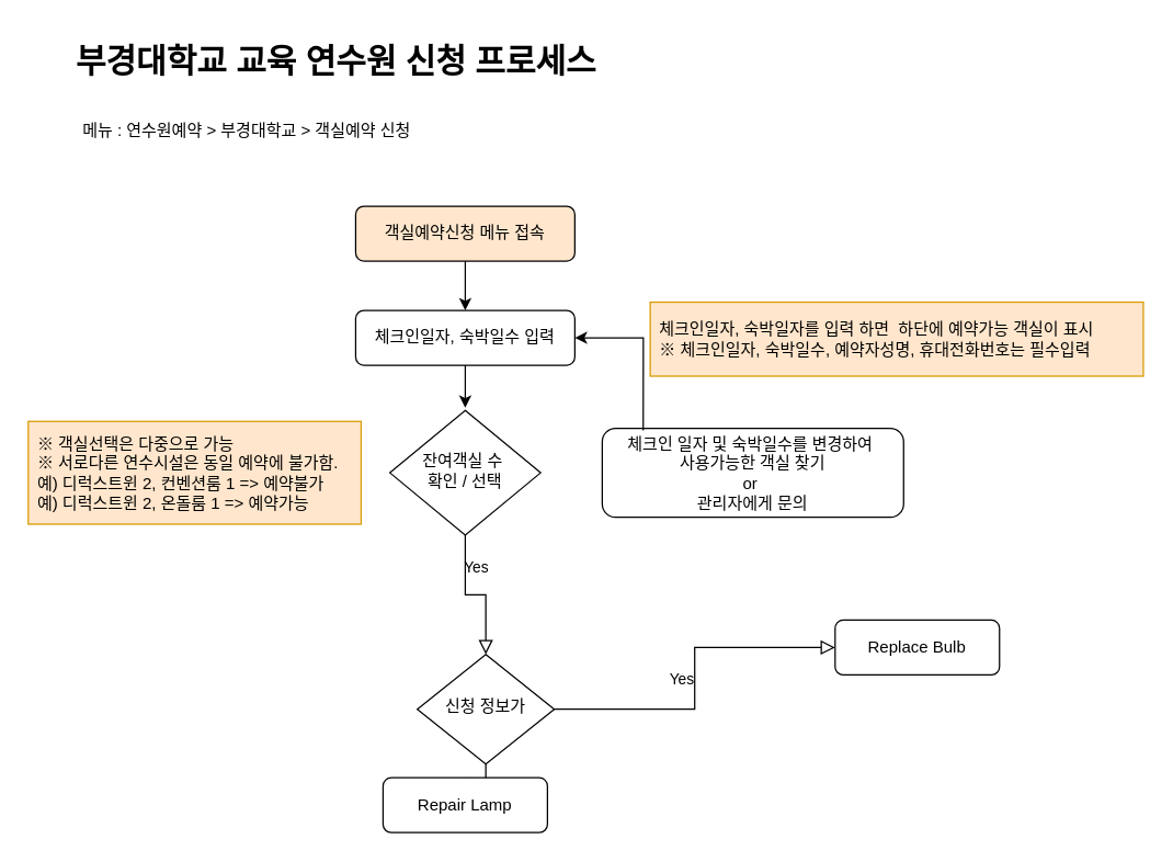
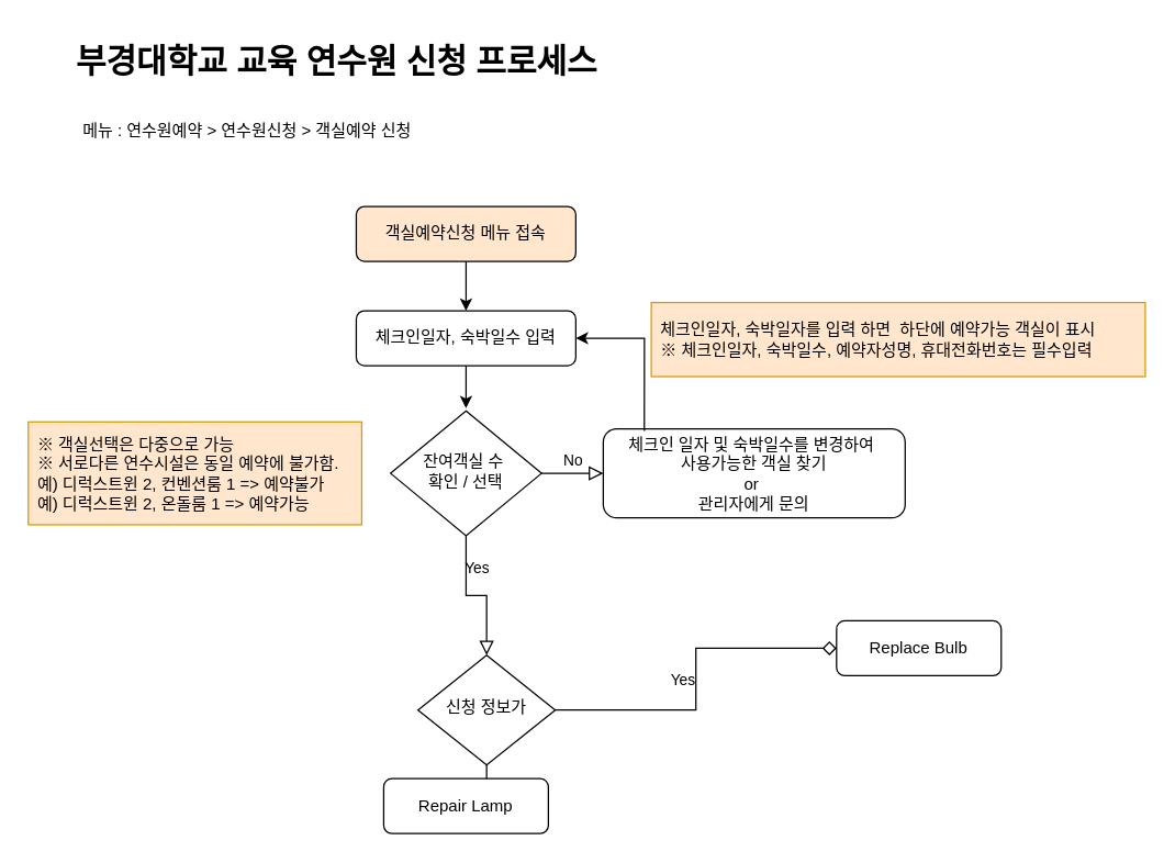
  <mxCell id="0" />
  <mxCell id="1" parent="0" />
  <mxCell id="2" value="객실예약신청 메뉴 접속" style="rounded=1;whiteSpace=wrap;html=1;fontSize=12;glass=0;strokeWidth=1;shadow=0;fillColor=#ffe6cc;" parent="1" vertex="1"><mxGeometry x="259" y="150" width="160" height="40" as="geometry" /></mxCell>
  <mxCell id="3" value="Yes" style="rounded=0;html=1;jettySize=auto;orthogonalLoop=1;fontSize=11;endArrow=block;endFill=0;endSize=8;strokeWidth=1;shadow=0;labelBackgroundColor=none;edgeStyle=orthogonalEdgeStyle;" parent="1" source="5" target="9" edge="1"><mxGeometry y="20" relative="1" as="geometry"><mxPoint as="offset" /></mxGeometry></mxCell>
+ <mxCell id="4" value="No" style="edgeStyle=orthogonalEdgeStyle;rounded=0;html=1;jettySize=auto;orthogonalLoop=1;fontSize=11;endArrow=block;endFill=0;endSize=8;strokeWidth=1;shadow=0;labelBackgroundColor=none;entryX=0;entryY=0.5;entryDx=0;entryDy=0;" parent="1" source="5" target="6" edge="1"><mxGeometry y="10" relative="1" as="geometry"><mxPoint as="offset" /></mxGeometry></mxCell>
  <mxCell id="5" value="잔여객실 수&amp;nbsp;&lt;br&gt;확인 / 선택" style="rhombus;whiteSpace=wrap;html=1;shadow=0;fontFamily=Helvetica;fontSize=12;align=center;strokeWidth=1;spacing=6;spacingTop=-4;" parent="1" vertex="1"><mxGeometry x="284" y="299" width="110" height="91" as="geometry" /></mxCell>
  <mxCell id="6" value="체크인 일자 및 숙박일수를 변경하여&amp;nbsp;&lt;br&gt;사용가능한 객실 찾기&lt;br&gt;or&amp;nbsp;&lt;br&gt;관리자에게 문의" style="rounded=1;whiteSpace=wrap;html=1;fontSize=12;glass=0;strokeWidth=1;shadow=0;" parent="1" vertex="1"><mxGeometry x="439" y="312" width="220" height="65" as="geometry" /></mxCell>
  <mxCell id="7" value="No" style="rounded=0;html=1;jettySize=auto;orthogonalLoop=1;fontSize=11;endArrow=block;endFill=0;endSize=8;strokeWidth=1;shadow=0;labelBackgroundColor=none;edgeStyle=orthogonalEdgeStyle;" parent="1" source="9" target="10" edge="1"><mxGeometry x="0.333" y="20" relative="1" as="geometry"><mxPoint as="offset" /></mxGeometry></mxCell>
- <mxCell id="8" value="Yes" style="edgeStyle=orthogonalEdgeStyle;rounded=0;html=1;jettySize=auto;orthogonalLoop=1;fontSize=11;endArrow=block;endFill=0;endSize=8;strokeWidth=1;shadow=0;labelBackgroundColor=none;" parent="1" source="9" target="11" edge="1"><mxGeometry y="10" relative="1" as="geometry"><mxPoint as="offset" /></mxGeometry></mxCell>
+ <mxCell id="8" value="Yes" style="edgeStyle=orthogonalEdgeStyle;rounded=0;html=1;jettySize=auto;orthogonalLoop=1;fontSize=11;endArrow=diamond;endFill=0;endSize=8;strokeWidth=1;shadow=0;labelBackgroundColor=none;" parent="1" source="9" target="11" edge="1"><mxGeometry y="10" relative="1" as="geometry"><mxPoint as="offset" /></mxGeometry></mxCell>
  <mxCell id="9" value="신청 정보가" style="rhombus;whiteSpace=wrap;html=1;shadow=0;fontFamily=Helvetica;fontSize=12;align=center;strokeWidth=1;spacing=6;spacingTop=-4;" parent="1" vertex="1"><mxGeometry x="304" y="477" width="100" height="80" as="geometry" /></mxCell>
  <mxCell id="10" value="Repair Lamp" style="rounded=1;whiteSpace=wrap;html=1;fontSize=12;glass=0;strokeWidth=1;shadow=0;" parent="1" vertex="1"><mxGeometry x="279" y="567" width="120" height="40" as="geometry" /></mxCell>
  <mxCell id="11" value="Replace Bulb" style="rounded=1;whiteSpace=wrap;html=1;fontSize=12;glass=0;strokeWidth=1;shadow=0;" parent="1" vertex="1"><mxGeometry x="609" y="452" width="120" height="40" as="geometry" /></mxCell>
  <mxCell id="12" value="&lt;h1&gt;&lt;span&gt;부경대학교 교육 연수원 신청 프로세스&lt;/span&gt;&lt;/h1&gt;" style="text;html=1;strokeColor=none;fillColor=none;align=left;verticalAlign=middle;whiteSpace=wrap;rounded=0;fontStyle=1" vertex="1" parent="1"><mxGeometry x="53" y="20" width="770" height="50" as="geometry" /></mxCell>
- <mxCell id="13" value="메뉴 : 연수원예약 &amp;gt; 부경대학교 &amp;gt; 객실예약 신청" style="text;html=1;strokeColor=none;fillColor=none;align=left;verticalAlign=middle;whiteSpace=wrap;rounded=0;spacingLeft=5;" vertex="1" parent="1"><mxGeometry x="53" y="80" width="310" height="30" as="geometry" /></mxCell>
+ <mxCell id="13" value="메뉴 : 연수원예약 &amp;gt; 연수원신청 &amp;gt; 객실예약 신청" style="text;html=1;strokeColor=none;fillColor=none;align=left;verticalAlign=middle;whiteSpace=wrap;rounded=0;spacingLeft=5;" vertex="1" parent="1"><mxGeometry x="53" y="80" width="310" height="30" as="geometry" /></mxCell>
  <mxCell id="14" value="체크인일자, 숙박일수 입력" style="rounded=1;whiteSpace=wrap;html=1;fontSize=12;glass=0;strokeWidth=1;shadow=0;" vertex="1" parent="1"><mxGeometry x="259" y="226" width="160" height="40" as="geometry" /></mxCell>
  <mxCell id="15" value="체크인일자, 숙박일자를 입력 하면&amp;nbsp; 하단에 예약가능 객실이 표시&lt;br&gt;※ 체크인일자, 숙박일수, 예약자성명, 휴대전화번호는 필수입력" style="text;html=1;strokeColor=#d79b00;fillColor=#ffe6cc;align=left;verticalAlign=middle;whiteSpace=wrap;rounded=0;spacingLeft=5;" vertex="1" parent="1"><mxGeometry x="474" y="220" width="360" height="54" as="geometry" /></mxCell>
  <mxCell id="16" value="" style="endArrow=classic;html=1;rounded=0;exitX=0.5;exitY=1;exitDx=0;exitDy=0;entryX=0.5;entryY=0;entryDx=0;entryDy=0;" edge="1" parent="1" source="2" target="14"><mxGeometry width="50" height="50" relative="1" as="geometry"><mxPoint x="539" y="377" as="sourcePoint" /><mxPoint x="589" y="327" as="targetPoint" /></mxGeometry></mxCell>
  <mxCell id="17" value="" style="endArrow=classic;html=1;rounded=0;exitX=0.5;exitY=1;exitDx=0;exitDy=0;" edge="1" parent="1" source="14"><mxGeometry width="50" height="50" relative="1" as="geometry"><mxPoint x="349" y="200" as="sourcePoint" /><mxPoint x="339" y="297" as="targetPoint" /></mxGeometry></mxCell>
  <mxCell id="18" value="" style="endArrow=classic;html=1;rounded=0;entryX=1;entryY=0.5;entryDx=0;entryDy=0;exitX=0.136;exitY=0.025;exitDx=0;exitDy=0;exitPerimeter=0;" edge="1" parent="1" source="6" target="14"><mxGeometry width="50" height="50" relative="1" as="geometry"><mxPoint x="469" y="307" as="sourcePoint" /><mxPoint x="589" y="307" as="targetPoint" /><Array as="points"><mxPoint x="469" y="246" /></Array></mxGeometry></mxCell>
  <mxCell id="19" value="※ 객실선택은 다중으로 가능&lt;br&gt;※ 서로다른 연수시설은 동일 예약에 불가함.&lt;br&gt;예) 디럭스트윈 2, 컨벤션룸 1 =&amp;gt; 예약불가&lt;br&gt;예) 디럭스트윈 2, 온돌룸 1 =&amp;gt; 예약가능&amp;nbsp;" style="text;html=1;strokeColor=#d79b00;fillColor=#ffe6cc;align=left;verticalAlign=middle;whiteSpace=wrap;rounded=0;spacingLeft=5;" vertex="1" parent="1"><mxGeometry x="20" y="307" width="243" height="75" as="geometry" /></mxCell>
